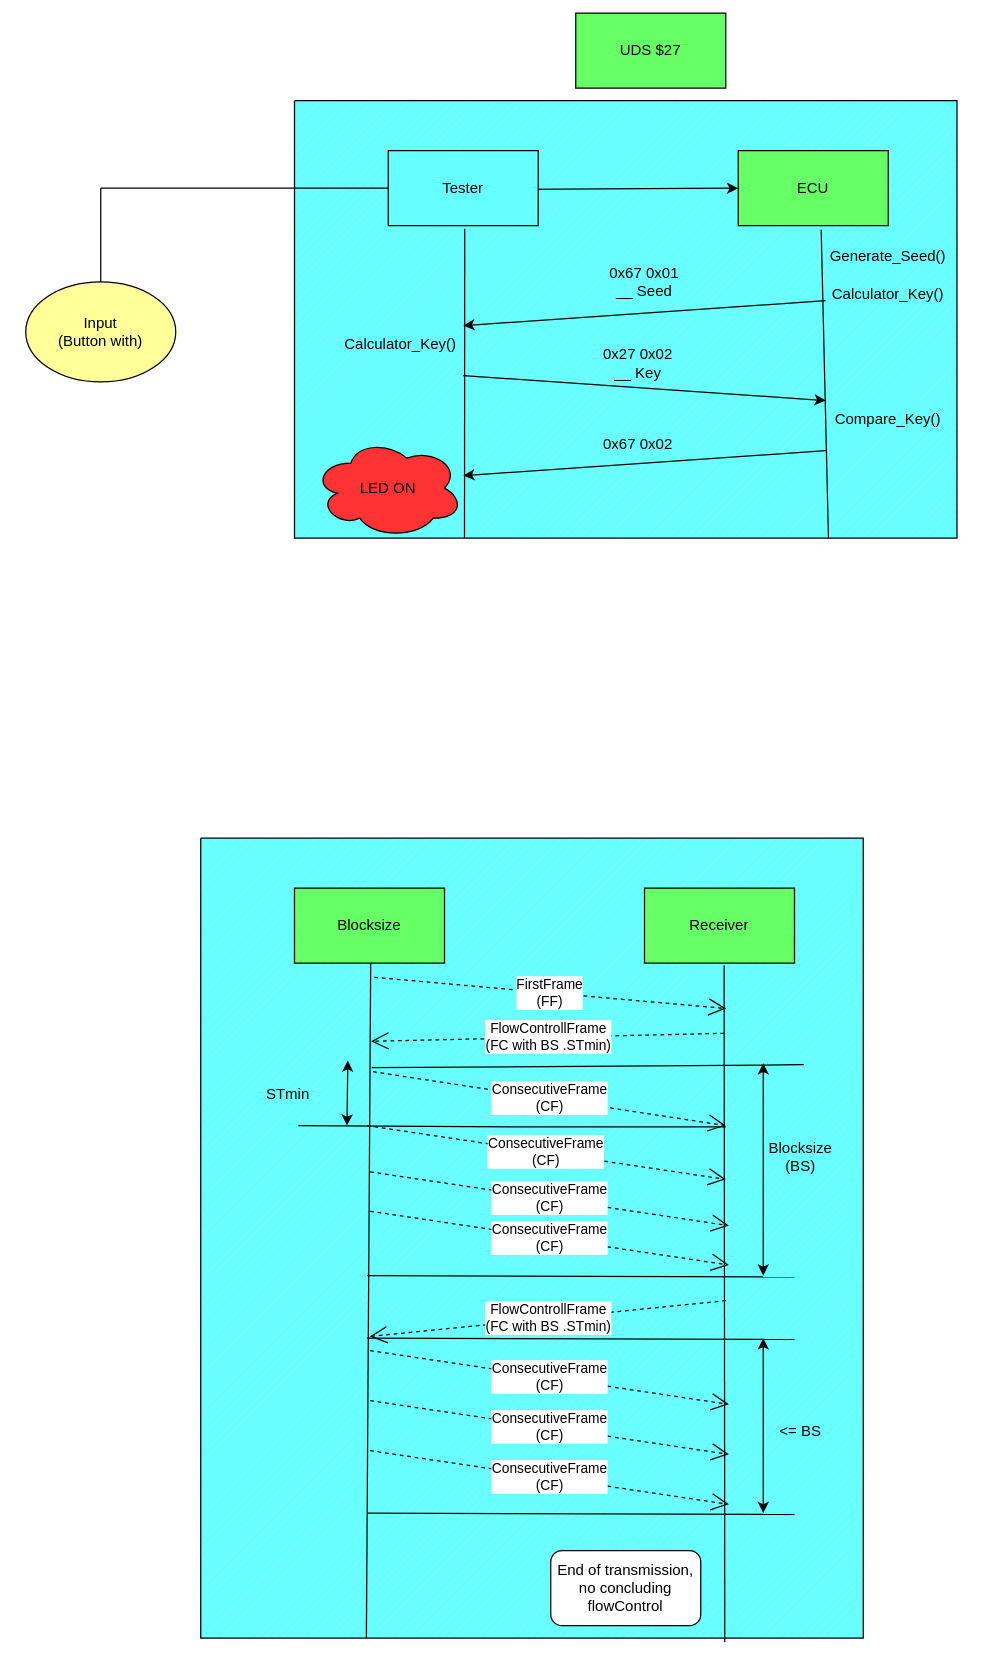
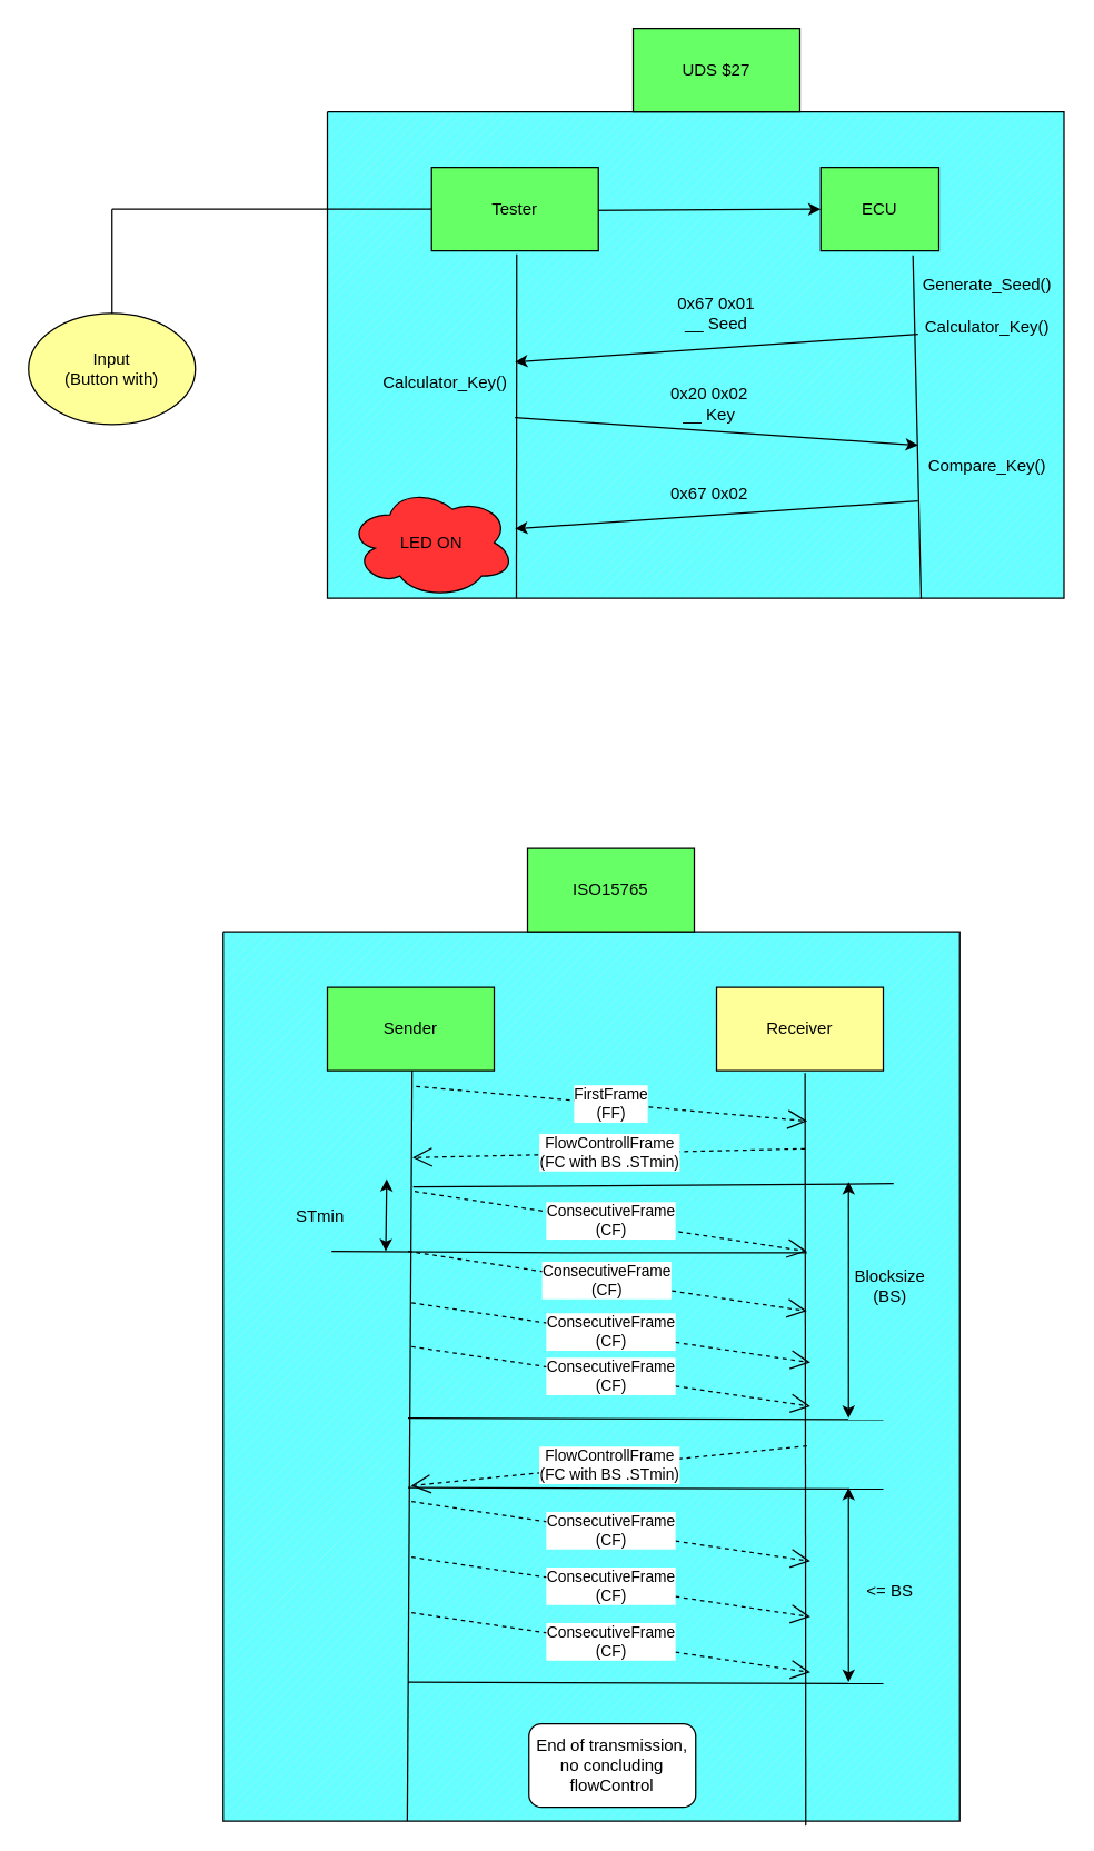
  <mxCell id="0" />
  <mxCell id="1" parent="0" />
  <mxCell id="2" value="" style="verticalLabelPosition=bottom;verticalAlign=top;html=1;shape=mxgraph.basic.patternFillRect;fillStyle=diag;step=5;fillStrokeWidth=0.2;fillStrokeColor=#dddddd;fillColor=#66FFFF;" vertex="1" parent="1"><mxGeometry x="235" y="80" width="530" height="350" as="geometry" /></mxCell>
  <mxCell id="3" value="Input&lt;br&gt;(Button with)" style="ellipse;whiteSpace=wrap;html=1;fillColor=#FFFF99;" vertex="1" parent="1"><mxGeometry x="20" y="225" width="120" height="80" as="geometry" /></mxCell>
  <mxCell id="4" value="" style="endArrow=none;html=1;rounded=0;exitX=0.5;exitY=0;exitDx=0;exitDy=0;" edge="1" parent="1" source="3"><mxGeometry width="50" height="50" relative="1" as="geometry"><mxPoint x="400" y="240" as="sourcePoint" /><mxPoint x="80" y="150" as="targetPoint" /></mxGeometry></mxCell>
  <mxCell id="5" value="" style="endArrow=none;html=1;rounded=0;" edge="1" parent="1"><mxGeometry width="50" height="50" relative="1" as="geometry"><mxPoint x="80" y="150" as="sourcePoint" /><mxPoint x="310" y="150" as="targetPoint" /></mxGeometry></mxCell>
  <mxCell id="6" value="" style="endArrow=classic;html=1;rounded=0;exitX=0.338;exitY=0.203;exitDx=0;exitDy=0;exitPerimeter=0;entryX=0;entryY=0.5;entryDx=0;entryDy=0;" edge="1" parent="1" source="2" target="7"><mxGeometry width="50" height="50" relative="1" as="geometry"><mxPoint x="400" y="240" as="sourcePoint" /><mxPoint x="450" y="190" as="targetPoint" /></mxGeometry></mxCell>
- <mxCell id="7" value="ECU" style="rounded=0;whiteSpace=wrap;html=1;fillColor=#66FF66;" vertex="1" parent="1"><mxGeometry x="590" y="120" width="120" height="60" as="geometry" /></mxCell>
- <mxCell id="8" value="Tester" style="rounded=0;whiteSpace=wrap;html=1;fillColor=#66ffff;" vertex="1" parent="1"><mxGeometry x="310" y="120" width="120" height="60" as="geometry" /></mxCell>
+ <mxCell id="7" value="ECU" style="rounded=0;whiteSpace=wrap;html=1;fillColor=#66FF66;" vertex="1" parent="1"><mxGeometry x="590" y="120" width="85" height="60" as="geometry" /></mxCell>
+ <mxCell id="8" value="Tester" style="rounded=0;whiteSpace=wrap;html=1;fillColor=#66FF66;" vertex="1" parent="1"><mxGeometry x="310" y="120" width="120" height="60" as="geometry" /></mxCell>
  <mxCell id="9" value="" style="endArrow=none;html=1;rounded=0;entryX=0.795;entryY=0.295;entryDx=0;entryDy=0;entryPerimeter=0;exitX=0.806;exitY=1.001;exitDx=0;exitDy=0;exitPerimeter=0;" edge="1" parent="1" source="2" target="2"><mxGeometry width="50" height="50" relative="1" as="geometry"><mxPoint x="382" y="440" as="sourcePoint" /><mxPoint x="379" y="188" as="targetPoint" /></mxGeometry></mxCell>
  <mxCell id="10" value="Generate_Seed()" style="text;html=1;strokeColor=none;fillColor=none;align=center;verticalAlign=middle;whiteSpace=wrap;rounded=0;" vertex="1" parent="1"><mxGeometry x="680" y="190" width="60" height="30" as="geometry" /></mxCell>
  <mxCell id="11" value="Calculator_Key()" style="text;html=1;strokeColor=none;fillColor=none;align=center;verticalAlign=middle;whiteSpace=wrap;rounded=0;" vertex="1" parent="1"><mxGeometry x="680" y="220" width="60" height="30" as="geometry" /></mxCell>
  <mxCell id="12" value="" style="endArrow=classic;html=1;rounded=0;" edge="1" parent="1"><mxGeometry width="50" height="50" relative="1" as="geometry"><mxPoint x="660" y="240" as="sourcePoint" /><mxPoint x="370" y="260" as="targetPoint" /></mxGeometry></mxCell>
  <mxCell id="13" value="0x67 0x01 __ Seed" style="text;html=1;strokeColor=none;fillColor=none;align=center;verticalAlign=middle;whiteSpace=wrap;rounded=0;" vertex="1" parent="1"><mxGeometry x="480" y="210" width="70" height="30" as="geometry" /></mxCell>
  <mxCell id="14" value="" style="endArrow=classic;html=1;rounded=0;" edge="1" parent="1"><mxGeometry width="50" height="50" relative="1" as="geometry"><mxPoint x="370" y="300" as="sourcePoint" /><mxPoint x="660" y="320" as="targetPoint" /></mxGeometry></mxCell>
- <mxCell id="15" value="0x27 0x02&lt;br&gt;__ Key" style="text;html=1;strokeColor=none;fillColor=none;align=center;verticalAlign=middle;whiteSpace=wrap;rounded=0;" vertex="1" parent="1"><mxGeometry x="480" y="275" width="60" height="30" as="geometry" /></mxCell>
+ <mxCell id="15" value="0x20 0x02&lt;br&gt;__ Key" style="text;html=1;strokeColor=none;fillColor=none;align=center;verticalAlign=middle;whiteSpace=wrap;rounded=0;" vertex="1" parent="1"><mxGeometry x="480" y="275" width="60" height="30" as="geometry" /></mxCell>
  <mxCell id="16" value="Compare_Key()" style="text;html=1;strokeColor=none;fillColor=none;align=center;verticalAlign=middle;whiteSpace=wrap;rounded=0;" vertex="1" parent="1"><mxGeometry x="680" y="320" width="60" height="30" as="geometry" /></mxCell>
  <mxCell id="17" value="" style="endArrow=none;html=1;rounded=0;entryX=0.257;entryY=0.293;entryDx=0;entryDy=0;entryPerimeter=0;" edge="1" parent="1" target="2"><mxGeometry width="50" height="50" relative="1" as="geometry"><mxPoint x="371" y="430" as="sourcePoint" /><mxPoint x="460" y="190" as="targetPoint" /></mxGeometry></mxCell>
  <mxCell id="18" value="Calculator_Key()" style="text;html=1;strokeColor=none;fillColor=none;align=center;verticalAlign=middle;whiteSpace=wrap;rounded=0;" vertex="1" parent="1"><mxGeometry x="290" y="260" width="60" height="30" as="geometry" /></mxCell>
  <mxCell id="19" value="" style="endArrow=classic;html=1;rounded=0;" edge="1" parent="1"><mxGeometry width="50" height="50" relative="1" as="geometry"><mxPoint x="660" y="360" as="sourcePoint" /><mxPoint x="370" y="380" as="targetPoint" /></mxGeometry></mxCell>
  <mxCell id="20" value="0x67 0x02" style="text;html=1;strokeColor=none;fillColor=none;align=center;verticalAlign=middle;whiteSpace=wrap;rounded=0;" vertex="1" parent="1"><mxGeometry x="480" y="340" width="60" height="30" as="geometry" /></mxCell>
  <mxCell id="21" value="LED ON" style="ellipse;shape=cloud;whiteSpace=wrap;html=1;fillColor=#FF3333;" vertex="1" parent="1"><mxGeometry x="250" y="350" width="120" height="80" as="geometry" /></mxCell>
- <mxCell id="22" value="UDS $27" style="rounded=0;whiteSpace=wrap;html=1;fillColor=#66FF66;" vertex="1" parent="1"><mxGeometry x="460" y="10" width="120" height="60" as="geometry" /></mxCell>
+ <mxCell id="22" value="UDS $27" style="rounded=0;whiteSpace=wrap;html=1;fillColor=#66FF66;" vertex="1" parent="1"><mxGeometry x="455" y="20" width="120" height="60" as="geometry" /></mxCell>
  <mxCell id="23" value="" style="verticalLabelPosition=bottom;verticalAlign=top;html=1;shape=mxgraph.basic.patternFillRect;fillStyle=diag;step=5;fillStrokeWidth=0.2;fillStrokeColor=#dddddd;fillColor=#66FFFF;" vertex="1" parent="1"><mxGeometry x="160" y="670" width="530" height="640" as="geometry" /></mxCell>
- <mxCell id="24" value="Receiver" style="rounded=0;whiteSpace=wrap;html=1;fillColor=#66FF66;" vertex="1" parent="1"><mxGeometry x="515" y="710" width="120" height="60" as="geometry" /></mxCell>
- <mxCell id="25" value="Blocksize" style="rounded=0;whiteSpace=wrap;html=1;fillColor=#66FF66;" vertex="1" parent="1"><mxGeometry x="235" y="710" width="120" height="60" as="geometry" /></mxCell>
+ <mxCell id="24" value="Receiver" style="rounded=0;whiteSpace=wrap;html=1;fillColor=#ffff99;" vertex="1" parent="1"><mxGeometry x="515" y="710" width="120" height="60" as="geometry" /></mxCell>
+ <mxCell id="25" value="Sender" style="rounded=0;whiteSpace=wrap;html=1;fillColor=#66FF66;" vertex="1" parent="1"><mxGeometry x="235" y="710" width="120" height="60" as="geometry" /></mxCell>
  <mxCell id="26" value="" style="endArrow=none;html=1;rounded=0;entryX=0.79;entryY=0.159;entryDx=0;entryDy=0;entryPerimeter=0;exitX=0.791;exitY=1.005;exitDx=0;exitDy=0;exitPerimeter=0;" edge="1" parent="1" source="23" target="23"><mxGeometry width="50" height="50" relative="1" as="geometry"><mxPoint x="307" y="1030" as="sourcePoint" /><mxPoint x="304" y="778" as="targetPoint" /></mxGeometry></mxCell>
  <mxCell id="27" value="" style="endArrow=none;html=1;rounded=0;entryX=0.508;entryY=1;entryDx=0;entryDy=0;entryPerimeter=0;exitX=0.25;exitY=1;exitDx=0;exitDy=0;exitPerimeter=0;" edge="1" parent="1" target="25" source="23"><mxGeometry width="50" height="50" relative="1" as="geometry"><mxPoint x="296" y="1020" as="sourcePoint" /><mxPoint x="290" y="770" as="targetPoint" /></mxGeometry></mxCell>
+ <mxCell id="28" value="ISO15765" style="rounded=0;whiteSpace=wrap;html=1;fillColor=#66FF66;" vertex="1" parent="1"><mxGeometry x="379" y="610" width="120" height="60" as="geometry" /></mxCell>
  <mxCell id="29" value="" style="endArrow=none;html=1;rounded=0;exitX=0.258;exitY=0.287;exitDx=0;exitDy=0;exitPerimeter=0;entryX=0.9;entryY=0.357;entryDx=0;entryDy=0;entryPerimeter=0;" edge="1" parent="1" source="23"><mxGeometry width="50" height="50" relative="1" as="geometry"><mxPoint x="300" y="850" as="sourcePoint" /><mxPoint x="642.38" y="851.28" as="targetPoint" /><Array as="points" /></mxGeometry></mxCell>
  <mxCell id="30" value="" style="endArrow=none;html=1;rounded=0;exitX=0.254;exitY=0.355;exitDx=0;exitDy=0;exitPerimeter=0;entryX=0.9;entryY=0.357;entryDx=0;entryDy=0;entryPerimeter=0;" edge="1" parent="1"><mxGeometry width="50" height="50" relative="1" as="geometry"><mxPoint x="238" y="900" as="sourcePoint" /><mxPoint x="580" y="901" as="targetPoint" /><Array as="points"><mxPoint x="413" y="901" /></Array></mxGeometry></mxCell>
  <mxCell id="31" value="" style="endArrow=classic;startArrow=classic;html=1;rounded=0;entryX=0.222;entryY=0.278;entryDx=0;entryDy=0;entryPerimeter=0;" edge="1" parent="1" target="23"><mxGeometry width="50" height="50" relative="1" as="geometry"><mxPoint x="277" y="900" as="sourcePoint" /><mxPoint x="460" y="1000" as="targetPoint" /><Array as="points" /></mxGeometry></mxCell>
  <mxCell id="32" value="STmin" style="text;html=1;strokeColor=none;fillColor=none;align=center;verticalAlign=middle;whiteSpace=wrap;rounded=0;" vertex="1" parent="1"><mxGeometry x="200" y="860" width="60" height="30" as="geometry" /></mxCell>
  <mxCell id="33" value="" style="endArrow=none;html=1;rounded=0;exitX=0.254;exitY=0.355;exitDx=0;exitDy=0;exitPerimeter=0;entryX=0.9;entryY=0.357;entryDx=0;entryDy=0;entryPerimeter=0;" edge="1" parent="1"><mxGeometry width="50" height="50" relative="1" as="geometry"><mxPoint x="293" y="1020" as="sourcePoint" /><mxPoint x="635" y="1021" as="targetPoint" /><Array as="points" /></mxGeometry></mxCell>
  <mxCell id="34" value="" style="endArrow=classic;startArrow=classic;html=1;rounded=0;" edge="1" parent="1"><mxGeometry width="50" height="50" relative="1" as="geometry"><mxPoint x="610" y="1020" as="sourcePoint" /><mxPoint x="610" y="850" as="targetPoint" /><Array as="points" /></mxGeometry></mxCell>
  <mxCell id="35" value="Blocksize&lt;br&gt;(BS)" style="text;html=1;strokeColor=none;fillColor=none;align=center;verticalAlign=middle;whiteSpace=wrap;rounded=0;" vertex="1" parent="1"><mxGeometry x="610" y="910" width="60" height="30" as="geometry" /></mxCell>
  <mxCell id="36" value="FirstFrame&lt;br&gt;(FF)" style="endArrow=open;endSize=12;dashed=1;html=1;rounded=0;exitX=0.262;exitY=0.174;exitDx=0;exitDy=0;exitPerimeter=0;entryX=0.793;entryY=0.213;entryDx=0;entryDy=0;entryPerimeter=0;elbow=vertical;" edge="1" parent="1" source="23" target="23"><mxGeometry width="160" relative="1" as="geometry"><mxPoint x="360" y="1020" as="sourcePoint" /><mxPoint x="520" y="1020" as="targetPoint" /></mxGeometry></mxCell>
  <mxCell id="37" value="FlowControllFrame&lt;br&gt;(FC with BS .STmin)" style="endArrow=open;endSize=12;dashed=1;html=1;rounded=0;exitX=0.79;exitY=0.244;exitDx=0;exitDy=0;exitPerimeter=0;entryX=0.257;entryY=0.254;entryDx=0;entryDy=0;entryPerimeter=0;elbow=horizontal;" edge="1" parent="1" source="23" target="23"><mxGeometry width="160" relative="1" as="geometry"><mxPoint x="360" y="1020" as="sourcePoint" /><mxPoint x="520" y="1020" as="targetPoint" /></mxGeometry></mxCell>
  <mxCell id="38" value="ConsecutiveFrame&lt;br&gt;(CF)" style="endArrow=open;endSize=12;dashed=1;html=1;rounded=0;exitX=0.26;exitY=0.292;exitDx=0;exitDy=0;exitPerimeter=0;" edge="1" parent="1" source="23"><mxGeometry width="160" relative="1" as="geometry"><mxPoint x="360" y="1020" as="sourcePoint" /><mxPoint x="580" y="900" as="targetPoint" /></mxGeometry></mxCell>
  <mxCell id="39" value="ConsecutiveFrame&lt;br&gt;(CF)" style="endArrow=open;endSize=12;dashed=1;html=1;rounded=0;exitX=0.26;exitY=0.292;exitDx=0;exitDy=0;exitPerimeter=0;" edge="1" parent="1"><mxGeometry width="160" relative="1" as="geometry"><mxPoint x="293" y="900" as="sourcePoint" /><mxPoint x="580" y="943" as="targetPoint" /></mxGeometry></mxCell>
  <mxCell id="40" value="ConsecutiveFrame&lt;br&gt;(CF)" style="endArrow=open;endSize=12;dashed=1;html=1;rounded=0;exitX=0.26;exitY=0.292;exitDx=0;exitDy=0;exitPerimeter=0;" edge="1" parent="1"><mxGeometry width="160" relative="1" as="geometry"><mxPoint x="295.5" y="937" as="sourcePoint" /><mxPoint x="582.5" y="980" as="targetPoint" /></mxGeometry></mxCell>
  <mxCell id="41" value="ConsecutiveFrame&lt;br&gt;(CF)" style="endArrow=open;endSize=12;dashed=1;html=1;rounded=0;exitX=0.26;exitY=0.292;exitDx=0;exitDy=0;exitPerimeter=0;" edge="1" parent="1"><mxGeometry width="160" relative="1" as="geometry"><mxPoint x="295.5" y="968.5" as="sourcePoint" /><mxPoint x="582.5" y="1011.5" as="targetPoint" /></mxGeometry></mxCell>
  <mxCell id="42" value="FlowControllFrame&lt;br&gt;(FC with BS .STmin)" style="endArrow=open;endSize=12;dashed=1;html=1;rounded=0;elbow=horizontal;entryX=0.255;entryY=0.623;entryDx=0;entryDy=0;entryPerimeter=0;" edge="1" parent="1" target="23"><mxGeometry width="160" relative="1" as="geometry"><mxPoint x="580" y="1040" as="sourcePoint" /><mxPoint x="300" y="1064" as="targetPoint" /><Array as="points" /></mxGeometry></mxCell>
  <mxCell id="43" value="" style="endArrow=none;html=1;rounded=0;exitX=0.254;exitY=0.355;exitDx=0;exitDy=0;exitPerimeter=0;entryX=0.9;entryY=0.357;entryDx=0;entryDy=0;entryPerimeter=0;" edge="1" parent="1"><mxGeometry width="50" height="50" relative="1" as="geometry"><mxPoint x="293" y="1070" as="sourcePoint" /><mxPoint x="635" y="1071" as="targetPoint" /><Array as="points" /></mxGeometry></mxCell>
  <mxCell id="44" value="ConsecutiveFrame&lt;br&gt;(CF)" style="endArrow=open;endSize=12;dashed=1;html=1;rounded=0;exitX=0.26;exitY=0.292;exitDx=0;exitDy=0;exitPerimeter=0;" edge="1" parent="1"><mxGeometry width="160" relative="1" as="geometry"><mxPoint x="295.5" y="1080" as="sourcePoint" /><mxPoint x="582.5" y="1123" as="targetPoint" /></mxGeometry></mxCell>
  <mxCell id="45" value="ConsecutiveFrame&lt;br&gt;(CF)" style="endArrow=open;endSize=12;dashed=1;html=1;rounded=0;exitX=0.26;exitY=0.292;exitDx=0;exitDy=0;exitPerimeter=0;" edge="1" parent="1"><mxGeometry width="160" relative="1" as="geometry"><mxPoint x="295.5" y="1120" as="sourcePoint" /><mxPoint x="582.5" y="1163" as="targetPoint" /></mxGeometry></mxCell>
  <mxCell id="46" value="ConsecutiveFrame&lt;br&gt;(CF)" style="endArrow=open;endSize=12;dashed=1;html=1;rounded=0;exitX=0.26;exitY=0.292;exitDx=0;exitDy=0;exitPerimeter=0;" edge="1" parent="1"><mxGeometry width="160" relative="1" as="geometry"><mxPoint x="295.5" y="1160" as="sourcePoint" /><mxPoint x="582.5" y="1203" as="targetPoint" /></mxGeometry></mxCell>
  <mxCell id="47" value="" style="endArrow=none;html=1;rounded=0;exitX=0.254;exitY=0.355;exitDx=0;exitDy=0;exitPerimeter=0;entryX=0.9;entryY=0.357;entryDx=0;entryDy=0;entryPerimeter=0;" edge="1" parent="1"><mxGeometry width="50" height="50" relative="1" as="geometry"><mxPoint x="293" y="1210" as="sourcePoint" /><mxPoint x="635" y="1211" as="targetPoint" /><Array as="points" /></mxGeometry></mxCell>
  <mxCell id="48" value="" style="endArrow=classic;startArrow=classic;html=1;rounded=0;" edge="1" parent="1"><mxGeometry width="50" height="50" relative="1" as="geometry"><mxPoint x="610" y="1210" as="sourcePoint" /><mxPoint x="610" y="1070" as="targetPoint" /><Array as="points" /></mxGeometry></mxCell>
  <mxCell id="49" value="&amp;lt;= BS" style="text;html=1;strokeColor=none;fillColor=none;align=center;verticalAlign=middle;whiteSpace=wrap;rounded=0;" vertex="1" parent="1"><mxGeometry x="610" y="1130" width="60" height="30" as="geometry" /></mxCell>
- <mxCell id="50" value="End of transmission, no concluding flowControl" style="rounded=1;whiteSpace=wrap;html=1;" vertex="1" parent="1"><mxGeometry x="440" y="1240" width="120" height="60" as="geometry" /></mxCell>
+ <mxCell id="50" value="End of transmission, no concluding flowControl" style="rounded=1;whiteSpace=wrap;html=1;" vertex="1" parent="1"><mxGeometry x="380" y="1240" width="120" height="60" as="geometry" /></mxCell>
